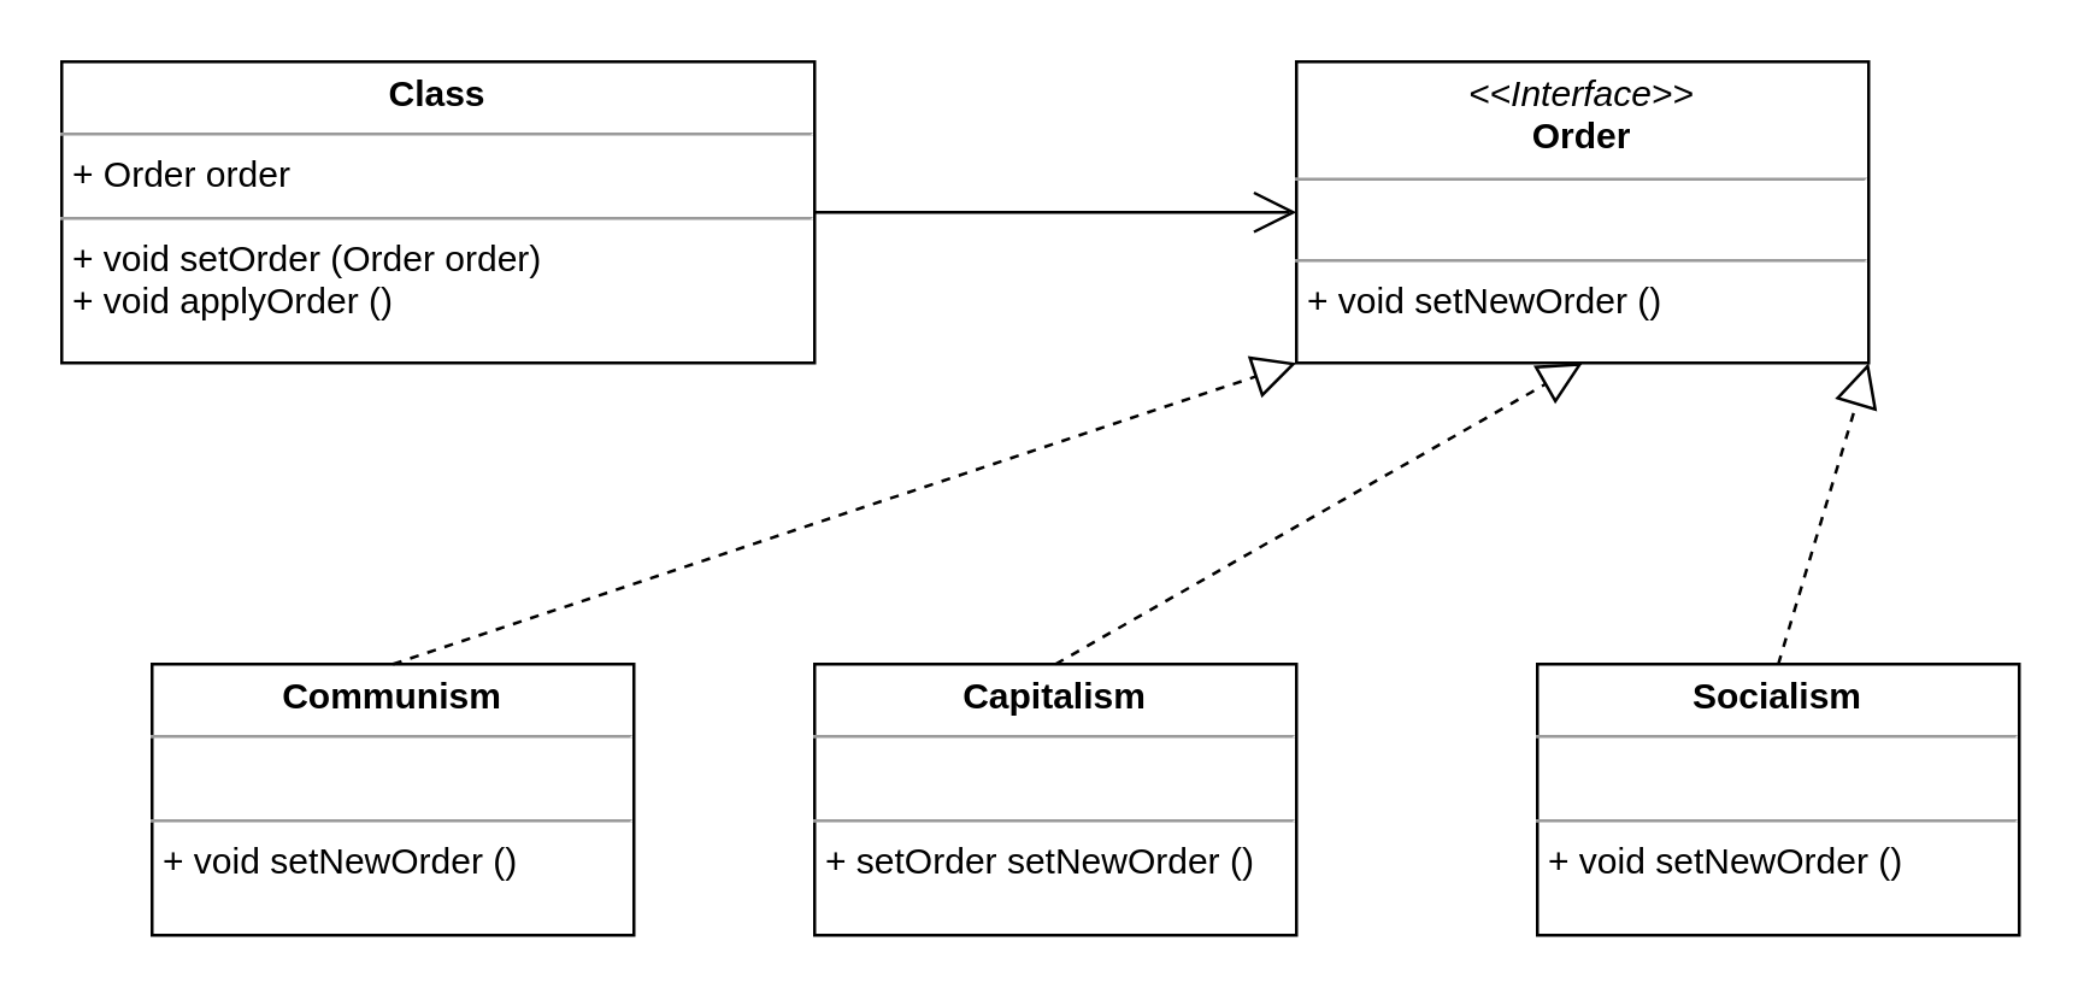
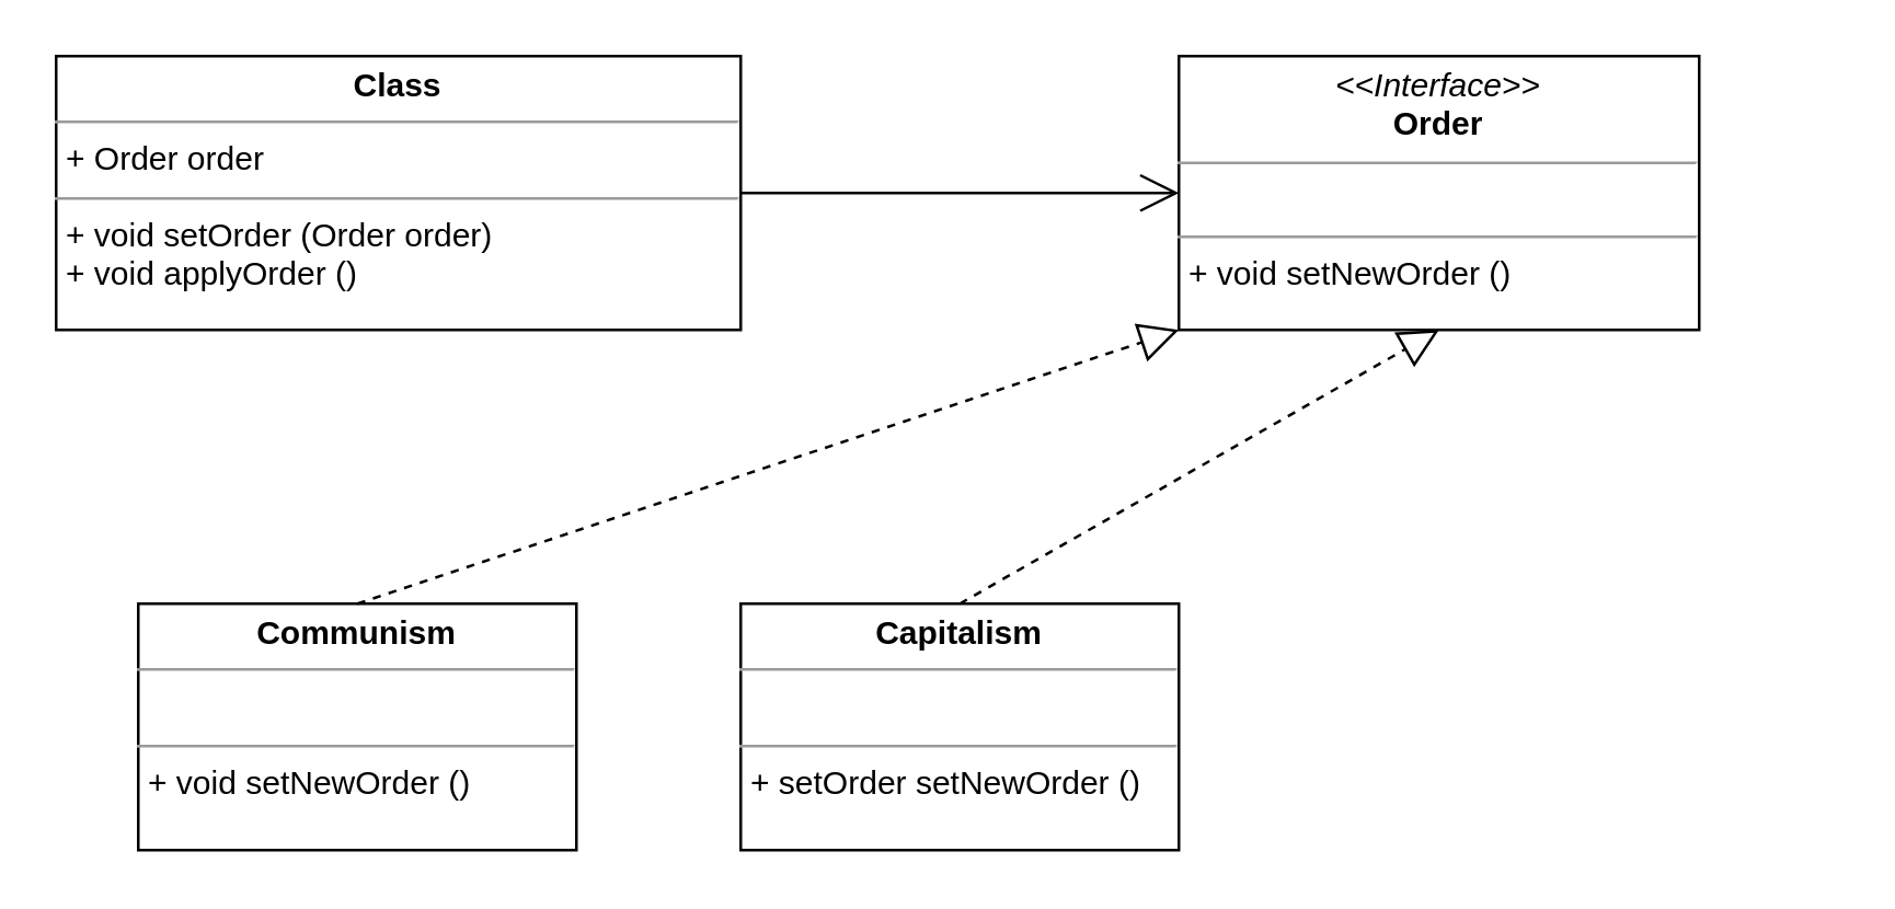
  <mxCell id="0" />
  <mxCell id="1" parent="0" />
  <mxCell id="2" value="&lt;p style=&quot;margin:0px;margin-top:4px;text-align:center;&quot;&gt;&lt;i&gt;&amp;lt;&amp;lt;Interface&amp;gt;&amp;gt;&lt;/i&gt;&lt;br&gt;&lt;b&gt;Order&lt;/b&gt;&lt;/p&gt;&lt;hr size=&quot;1&quot;&gt;&lt;p style=&quot;margin:0px;margin-left:4px;&quot;&gt;&lt;br&gt;&lt;/p&gt;&lt;hr size=&quot;1&quot;&gt;&lt;p style=&quot;margin:0px;margin-left:4px;&quot;&gt;+ void setNewOrder ()&lt;/p&gt;" style="verticalAlign=top;align=left;overflow=fill;fontSize=12;fontFamily=Helvetica;html=1;" vertex="1" parent="1"><mxGeometry x="430" y="20" width="190" height="100" as="geometry" /></mxCell>
  <mxCell id="3" value="&lt;p style=&quot;margin:0px;margin-top:4px;text-align:center;&quot;&gt;&lt;b&gt;Class&lt;/b&gt;&lt;/p&gt;&lt;hr size=&quot;1&quot;&gt;&lt;p style=&quot;margin:0px;margin-left:4px;&quot;&gt;+ Order order&lt;/p&gt;&lt;hr size=&quot;1&quot;&gt;&lt;p style=&quot;margin:0px;margin-left:4px;&quot;&gt;+ void setOrder (Order order)&lt;/p&gt;&lt;p style=&quot;margin:0px;margin-left:4px;&quot;&gt;+ void applyOrder ()&lt;/p&gt;" style="verticalAlign=top;align=left;overflow=fill;fontSize=12;fontFamily=Helvetica;html=1;" vertex="1" parent="1"><mxGeometry x="20" y="20" width="250" height="100" as="geometry" /></mxCell>
- <mxCell id="4" value="&lt;p style=&quot;margin:0px;margin-top:4px;text-align:center;&quot;&gt;&lt;b&gt;Socialism&lt;/b&gt;&lt;/p&gt;&lt;hr size=&quot;1&quot;&gt;&lt;p style=&quot;margin:0px;margin-left:4px;&quot;&gt;&lt;br&gt;&lt;/p&gt;&lt;hr size=&quot;1&quot;&gt;&lt;p style=&quot;margin:0px;margin-left:4px;&quot;&gt;+ void setNewOrder ()&lt;/p&gt;" style="verticalAlign=top;align=left;overflow=fill;fontSize=12;fontFamily=Helvetica;html=1;" vertex="1" parent="1"><mxGeometry x="510" y="220" width="160" height="90" as="geometry" /></mxCell>
  <mxCell id="5" value="&lt;p style=&quot;margin:0px;margin-top:4px;text-align:center;&quot;&gt;&lt;b&gt;Capitalism&lt;/b&gt;&lt;/p&gt;&lt;hr size=&quot;1&quot;&gt;&lt;p style=&quot;margin:0px;margin-left:4px;&quot;&gt;&lt;br&gt;&lt;/p&gt;&lt;hr size=&quot;1&quot;&gt;&lt;p style=&quot;margin:0px;margin-left:4px;&quot;&gt;+ setOrder setNewOrder ()&lt;/p&gt;" style="verticalAlign=top;align=left;overflow=fill;fontSize=12;fontFamily=Helvetica;html=1;" vertex="1" parent="1"><mxGeometry x="270" y="220" width="160" height="90" as="geometry" /></mxCell>
  <mxCell id="6" value="&lt;p style=&quot;margin:0px;margin-top:4px;text-align:center;&quot;&gt;&lt;b&gt;Communism&lt;/b&gt;&lt;/p&gt;&lt;hr size=&quot;1&quot;&gt;&lt;p style=&quot;margin:0px;margin-left:4px;&quot;&gt;&lt;br&gt;&lt;/p&gt;&lt;hr size=&quot;1&quot;&gt;&lt;p style=&quot;margin:0px;margin-left:4px;&quot;&gt;+ void setNewOrder ()&lt;/p&gt;" style="verticalAlign=top;align=left;overflow=fill;fontSize=12;fontFamily=Helvetica;html=1;" vertex="1" parent="1"><mxGeometry x="50" y="220" width="160" height="90" as="geometry" /></mxCell>
  <mxCell id="7" value="" style="endArrow=open;endFill=1;endSize=12;html=1;rounded=0;entryX=0;entryY=0.5;entryDx=0;entryDy=0;exitX=1;exitY=0.5;exitDx=0;exitDy=0;" edge="1" parent="1" source="3" target="2"><mxGeometry width="160" relative="1" as="geometry"><mxPoint x="260" y="100" as="sourcePoint" /><mxPoint x="420" y="100" as="targetPoint" /></mxGeometry></mxCell>
  <mxCell id="8" value="" style="endArrow=block;dashed=1;endFill=0;endSize=12;html=1;rounded=0;entryX=0;entryY=1;entryDx=0;entryDy=0;exitX=0.5;exitY=0;exitDx=0;exitDy=0;" edge="1" parent="1" source="6" target="2"><mxGeometry width="160" relative="1" as="geometry"><mxPoint x="200" y="420" as="sourcePoint" /><mxPoint x="360" y="420" as="targetPoint" /></mxGeometry></mxCell>
  <mxCell id="9" value="" style="endArrow=block;dashed=1;endFill=0;endSize=12;html=1;rounded=0;entryX=0.5;entryY=1;entryDx=0;entryDy=0;exitX=0.5;exitY=0;exitDx=0;exitDy=0;" edge="1" parent="1" source="5" target="2"><mxGeometry width="160" relative="1" as="geometry"><mxPoint x="200" y="420" as="sourcePoint" /><mxPoint x="360" y="420" as="targetPoint" /></mxGeometry></mxCell>
- <mxCell id="10" value="" style="endArrow=block;dashed=1;endFill=0;endSize=12;html=1;rounded=0;entryX=1;entryY=1;entryDx=0;entryDy=0;exitX=0.5;exitY=0;exitDx=0;exitDy=0;" edge="1" parent="1" source="4" target="2"><mxGeometry width="160" relative="1" as="geometry"><mxPoint x="400" y="200" as="sourcePoint" /><mxPoint x="560" y="200" as="targetPoint" /></mxGeometry></mxCell>
